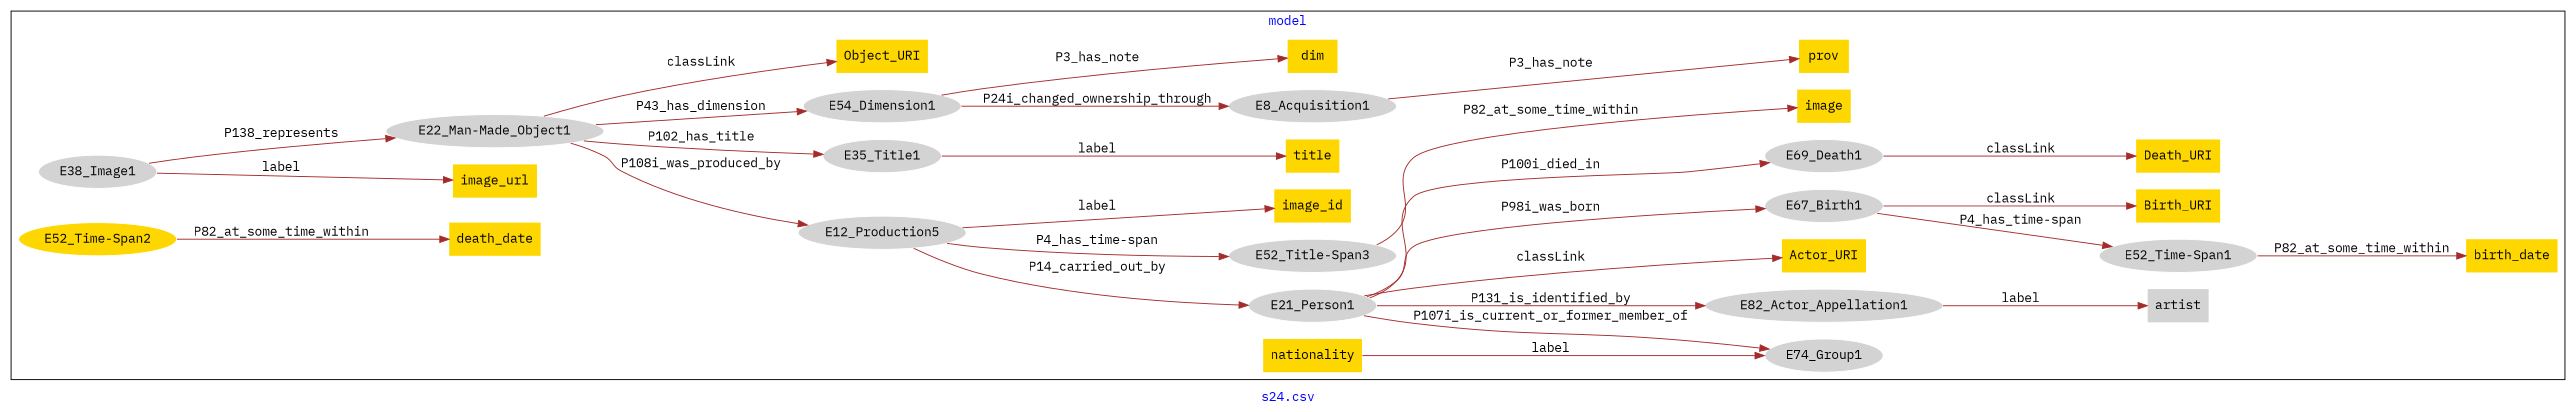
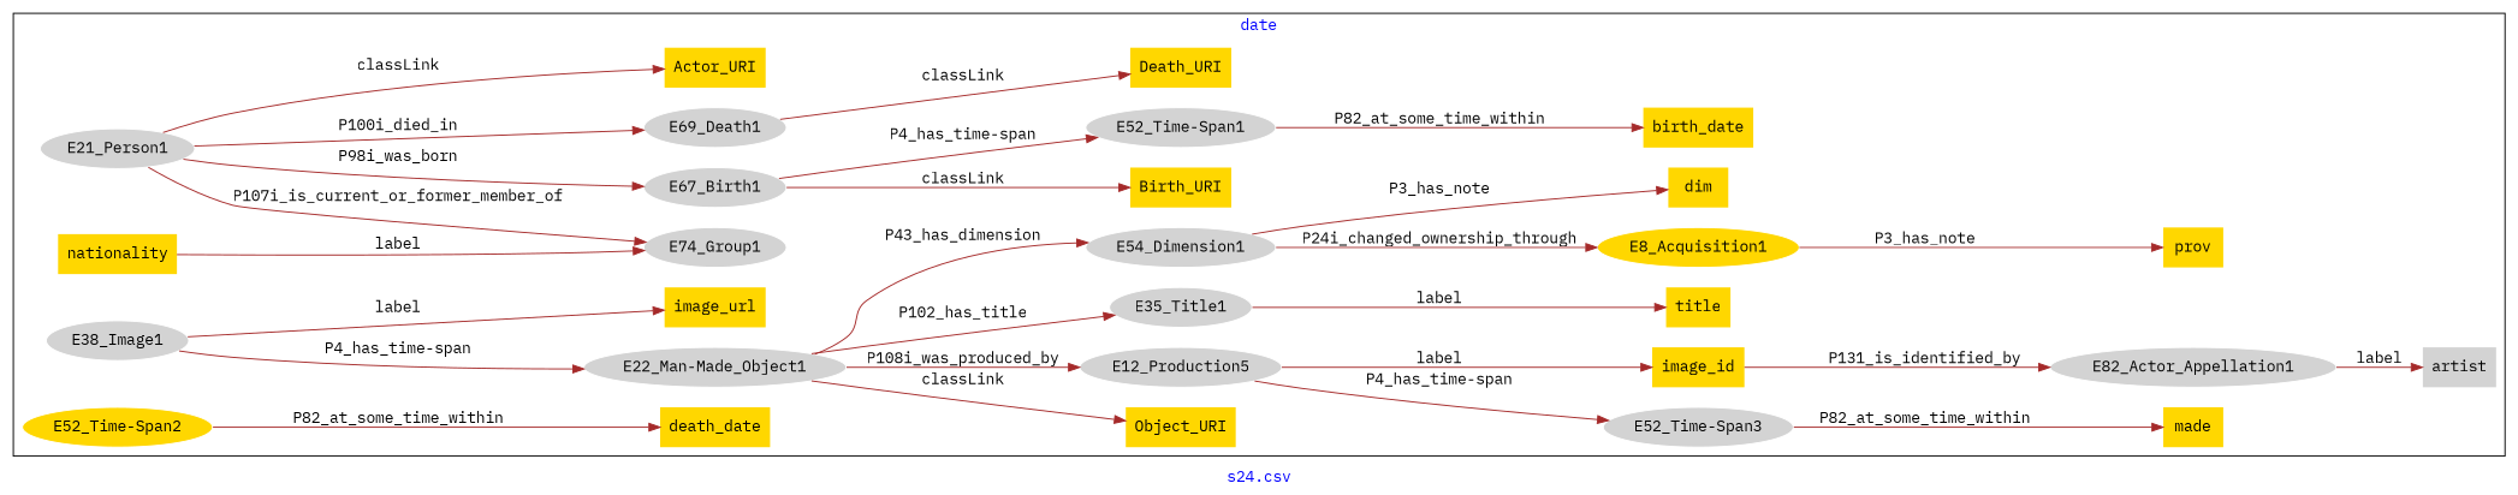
  digraph {
    fontcolor=blue
    fontname="IBM Plex Mono"
    label="s24.csv"
    rankdir=LR
    remincross=true
    node [fillcolor=lightgray fontname="IBM Plex Mono" style=filled]
    edge [color=brown fontcolor=black fontname="IBM Plex Mono"]
    n1 [color=white label=E12_Production5]
    n2 [color=white label=E21_Person1]
-   n3 [color=white label="E52_Title-Span3"]
+   n3 [color=white label="E52_Time-Span3"]
    n4 [color=white label=E67_Birth1]
    n5 [color=white label=E69_Death1]
    n6 [color=white label=E74_Group1]
    n7 [color=white label=E82_Actor_Appellation1]
    n8 [color=white label="E22_Man-Made_Object1"]
    n9 [color=white label=E35_Title1]
    n10 [color=white label=E54_Dimension1]
-   n11 [color=white label=E8_Acquisition1]
+   n11 [color=white fillcolor=gold label=E8_Acquisition1]
    n12 [color=white label=E38_Image1]
    n13 [color=white label="E52_Time-Span1"]
    n14 [color=white fillcolor=gold label="E52_Time-Span2"]
    n15 [fillcolor=gold label=Birth_URI shape=plaintext]
-   n16 [fillcolor=gold label=image shape=plaintext]
+   n16 [fillcolor=gold label=made shape=plaintext]
    n17 [fillcolor=gold label=prov shape=plaintext]
    n18 [fillcolor=gold label=title shape=plaintext]
    n19 [fillcolor=gold label=nationality shape=plaintext]
    n20 [fillcolor=gold label=Object_URI shape=plaintext]
    n21 [label=artist shape=plaintext]
    n22 [fillcolor=gold label=image_url shape=plaintext]
    n23 [fillcolor=gold label=birth_date shape=plaintext]
    n24 [fillcolor=gold label=Death_URI shape=plaintext]
    n25 [fillcolor=gold label=death_date shape=plaintext]
    n26 [fillcolor=gold label=image_id shape=plaintext]
    n27 [fillcolor=gold label=dim shape=plaintext]
    n28 [fillcolor=gold label=Actor_URI shape=plaintext]
    subgraph cluster_1 {
-     label=model
+     label=date
      n1
      n2
      n3
      n4
      n5
      n6
      n7
      n8
      n9
      n10
      n11
      n12
      n13
      n14
      n15
      n16
      n17
      n18
      n19
      n20
      n21
      n22
      n23
      n24
      n25
      n26
      n27
      n28
    }
-   n1 -> n2 [label=P14_carried_out_by]
    n1 -> n3 [label="P4_has_time-span"]
    n1 -> n26 [label=label]
    n2 -> n4 [label=P98i_was_born]
    n2 -> n5 [label=P100i_died_in]
    n2 -> n6 [label=P107i_is_current_or_former_member_of]
-   n2 -> n7 [label=P131_is_identified_by]
+   n26 -> n7 [label=P131_is_identified_by]
    n2 -> n28 [label=classLink]
    n3 -> n16 [label=P82_at_some_time_within]
    n4 -> n13 [label="P4_has_time-span"]
    n4 -> n15 [label=classLink]
    n5 -> n24 [label=classLink]
    n7 -> n21 [label=label]
    n8 -> n1 [label=P108i_was_produced_by]
    n8 -> n9 [label=P102_has_title]
    n8 -> n10 [label=P43_has_dimension]
    n8 -> n20 [label=classLink]
    n9 -> n18 [label=label]
    n10 -> n11 [label=P24i_changed_ownership_through]
    n10 -> n27 [label=P3_has_note]
    n11 -> n17 [label=P3_has_note]
-   n12 -> n8 [label=P138_represents]
+   n12 -> n8 [label="P4_has_time-span"]
    n12 -> n22 [label=label]
    n13 -> n23 [label=P82_at_some_time_within]
    n14 -> n25 [label=P82_at_some_time_within]
    n19 -> n6 [label=label]
  }
